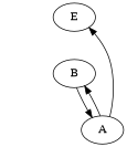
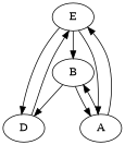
  digraph {
    E
    B
+   D
    A
+   E -> B
+   E -> D
+   E -> A
+   B -> D
    B -> A
+   D -> E
    A -> E
    A -> B
  }
